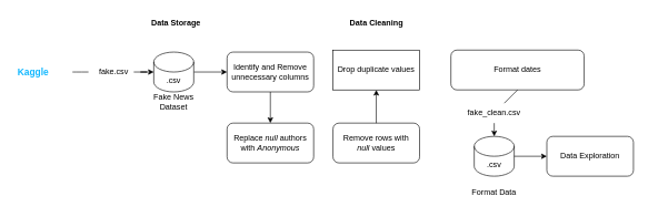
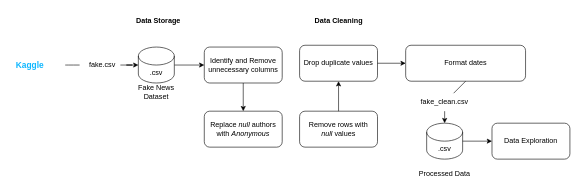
  <mxCell id="0" />
  <mxCell id="1" parent="0" />
  <mxCell id="2" value="Kaggle" style="text;strokeColor=none;fillColor=none;align=left;verticalAlign=middle;spacingLeft=4;spacingRight=4;overflow=hidden;points=[[0,0.5],[1,0.5]];portConstraint=eastwest;rotatable=0;fontStyle=1;fontColor=#0FB7FF;fontSize=14;" parent="1" vertex="1"><mxGeometry x="20" y="93" width="80" height="30" as="geometry" /></mxCell>
  <mxCell id="3" value="Identify and Remove unnecessary columns" style="rounded=1;whiteSpace=wrap;html=1;fontSize=12;fontColor=#000000;" parent="1" vertex="1"><mxGeometry x="340" y="78" width="130" height="60" as="geometry" /></mxCell>
  <mxCell id="4" value="Replace &lt;i&gt;null&lt;/i&gt;&amp;nbsp;authors with &lt;i&gt;Anonymous&lt;/i&gt;" style="rounded=1;whiteSpace=wrap;html=1;fontSize=12;fontColor=#000000;" parent="1" vertex="1"><mxGeometry x="340" y="185" width="130" height="60" as="geometry" /></mxCell>
  <mxCell id="5" value="" style="endArrow=classic;html=1;rounded=0;fontSize=12;fontColor=#000000;startArrow=none;" parent="1" source="3" target="4" edge="1"><mxGeometry width="50" height="50" relative="1" as="geometry"><mxPoint x="648" y="105" as="sourcePoint" /><mxPoint x="594" y="195" as="targetPoint" /></mxGeometry></mxCell>
  <mxCell id="6" value="Remove&lt;i&gt;&amp;nbsp;&lt;/i&gt;rows with &lt;i&gt;null&lt;/i&gt;&amp;nbsp;values" style="rounded=1;whiteSpace=wrap;html=1;fontSize=12;fontColor=#000000;" parent="1" vertex="1"><mxGeometry x="499" y="185" width="130" height="60" as="geometry" /></mxCell>
- <mxCell id="7" value="Drop duplicate values" style="whiteSpace=wrap;html=1;fontSize=12;fontColor=#000000;rounded=0;" parent="1" vertex="1"><mxGeometry x="499" y="75" width="130" height="60" as="geometry" /></mxCell>
+ <mxCell id="7" value="Drop duplicate values" style="rounded=1;whiteSpace=wrap;html=1;fontSize=12;fontColor=#000000;" parent="1" vertex="1"><mxGeometry x="499" y="75" width="130" height="60" as="geometry" /></mxCell>
  <mxCell id="8" value="" style="endArrow=classic;html=1;rounded=0;fontSize=12;fontColor=#000000;startArrow=none;" parent="1" source="6" target="7" edge="1"><mxGeometry width="50" height="50" relative="1" as="geometry"><mxPoint x="761" y="288" as="sourcePoint" /><mxPoint x="666" y="205" as="targetPoint" /></mxGeometry></mxCell>
  <mxCell id="9" value=".csv" style="shape=cylinder3;whiteSpace=wrap;html=1;boundedLbl=1;backgroundOutline=1;size=15;fontSize=12;fontColor=#000000;" parent="1" vertex="1"><mxGeometry x="711" y="205" width="60" height="60" as="geometry" /></mxCell>
+ <mxCell id="10" value="" style="endArrow=classic;html=1;rounded=0;fontSize=12;fontColor=#000000;startArrow=none;" parent="1" source="7" target="11" edge="1"><mxGeometry width="50" height="50" relative="1" as="geometry"><mxPoint x="761" y="409" as="sourcePoint" /><mxPoint x="666" y="305" as="targetPoint" /></mxGeometry></mxCell>
  <mxCell id="11" value="Format dates" style="rounded=1;whiteSpace=wrap;html=1;fontSize=12;fontColor=#000000;" parent="1" vertex="1"><mxGeometry x="676" y="75" width="200" height="60" as="geometry" /></mxCell>
  <mxCell id="12" value="" style="endArrow=classic;html=1;rounded=0;fontSize=12;fontColor=#000000;exitX=0.5;exitY=1;exitDx=0;exitDy=0;startArrow=none;" parent="1" source="20" target="9" edge="1"><mxGeometry width="50" height="50" relative="1" as="geometry"><mxPoint x="616" y="435" as="sourcePoint" /><mxPoint x="666" y="385" as="targetPoint" /></mxGeometry></mxCell>
  <mxCell id="13" value="Data Exploration" style="rounded=1;whiteSpace=wrap;html=1;fontSize=12;fontColor=#000000;" parent="1" vertex="1"><mxGeometry x="820" y="205" width="130" height="60" as="geometry" /></mxCell>
  <mxCell id="14" value="" style="endArrow=classic;html=1;rounded=0;fontSize=12;fontColor=#000000;" parent="1" source="9" target="13" edge="1"><mxGeometry width="50" height="50" relative="1" as="geometry"><mxPoint x="544" y="435" as="sourcePoint" /><mxPoint x="594" y="385" as="targetPoint" /></mxGeometry></mxCell>
- <mxCell id="15" value="Format Data" style="text;html=1;strokeColor=none;fillColor=none;align=center;verticalAlign=middle;whiteSpace=wrap;rounded=0;fontSize=12;fontColor=#000000;" parent="1" vertex="1"><mxGeometry x="696" y="275" width="90" height="30" as="geometry" /></mxCell>
+ <mxCell id="15" value="Processed Data" style="text;html=1;strokeColor=none;fillColor=none;align=center;verticalAlign=middle;whiteSpace=wrap;rounded=0;fontSize=12;fontColor=#000000;" parent="1" vertex="1"><mxGeometry x="696" y="275" width="90" height="30" as="geometry" /></mxCell>
  <mxCell id="16" value="" style="endArrow=classic;html=1;rounded=0;fontSize=12;fontColor=#000000;startArrow=none;" parent="1" source="23" target="3" edge="1"><mxGeometry width="50" height="50" relative="1" as="geometry"><mxPoint x="544" y="305" as="sourcePoint" /><mxPoint x="594" y="255" as="targetPoint" /></mxGeometry></mxCell>
  <mxCell id="17" style="edgeStyle=orthogonalEdgeStyle;rounded=0;orthogonalLoop=1;jettySize=auto;html=1;endArrow=classic;endFill=1;" edge="1" parent="1" source="18" target="23"><mxGeometry relative="1" as="geometry" /></mxCell>
  <mxCell id="18" value="fake.csv" style="text;html=1;strokeColor=none;fillColor=none;align=center;verticalAlign=middle;whiteSpace=wrap;rounded=0;fontSize=12;fontColor=#000000;" parent="1" vertex="1"><mxGeometry x="140" y="93" width="60" height="30" as="geometry" /></mxCell>
  <mxCell id="19" value="Fake News&lt;br&gt;Dataset" style="text;html=1;strokeColor=none;fillColor=none;align=center;verticalAlign=middle;whiteSpace=wrap;rounded=0;fontSize=12;fontColor=#000000;" parent="1" vertex="1"><mxGeometry x="213" y="138" width="94" height="30" as="geometry" /></mxCell>
  <mxCell id="20" value="fake_clean.csv" style="text;html=1;strokeColor=none;fillColor=none;align=center;verticalAlign=middle;whiteSpace=wrap;rounded=0;fontSize=12;fontColor=#000000;" parent="1" vertex="1"><mxGeometry x="696" y="155" width="90" height="30" as="geometry" /></mxCell>
  <mxCell id="21" value="" style="endArrow=none;html=1;rounded=0;fontSize=12;fontColor=#000000;exitX=0.5;exitY=1;exitDx=0;exitDy=0;" parent="1" source="11" target="20" edge="1"><mxGeometry width="50" height="50" relative="1" as="geometry"><mxPoint x="761" y="490" as="sourcePoint" /><mxPoint x="761" y="535" as="targetPoint" /></mxGeometry></mxCell>
  <mxCell id="22" style="edgeStyle=none;curved=1;rounded=0;orthogonalLoop=1;jettySize=auto;html=1;endArrow=none;sourcePerimeterSpacing=8;targetPerimeterSpacing=8;endFill=0;" parent="1" source="2" target="18" edge="1"><mxGeometry relative="1" as="geometry"><mxPoint x="118" y="108" as="sourcePoint" /></mxGeometry></mxCell>
  <mxCell id="23" value=".csv" style="shape=cylinder3;whiteSpace=wrap;html=1;boundedLbl=1;backgroundOutline=1;size=15;" parent="1" vertex="1"><mxGeometry x="230" y="78" width="60" height="60" as="geometry" /></mxCell>
  <mxCell id="24" value="&lt;b&gt;Data Storage&lt;/b&gt;" style="text;html=1;align=center;verticalAlign=middle;resizable=0;points=[];autosize=1;strokeColor=none;fillColor=none;" vertex="1" parent="1"><mxGeometry x="213" y="20" width="100" height="30" as="geometry" /></mxCell>
  <mxCell id="25" value="&lt;b&gt;Data Cleaning&lt;/b&gt;" style="text;html=1;align=center;verticalAlign=middle;resizable=0;points=[];autosize=1;strokeColor=none;fillColor=none;" vertex="1" parent="1"><mxGeometry x="514" y="20" width="100" height="30" as="geometry" /></mxCell>
